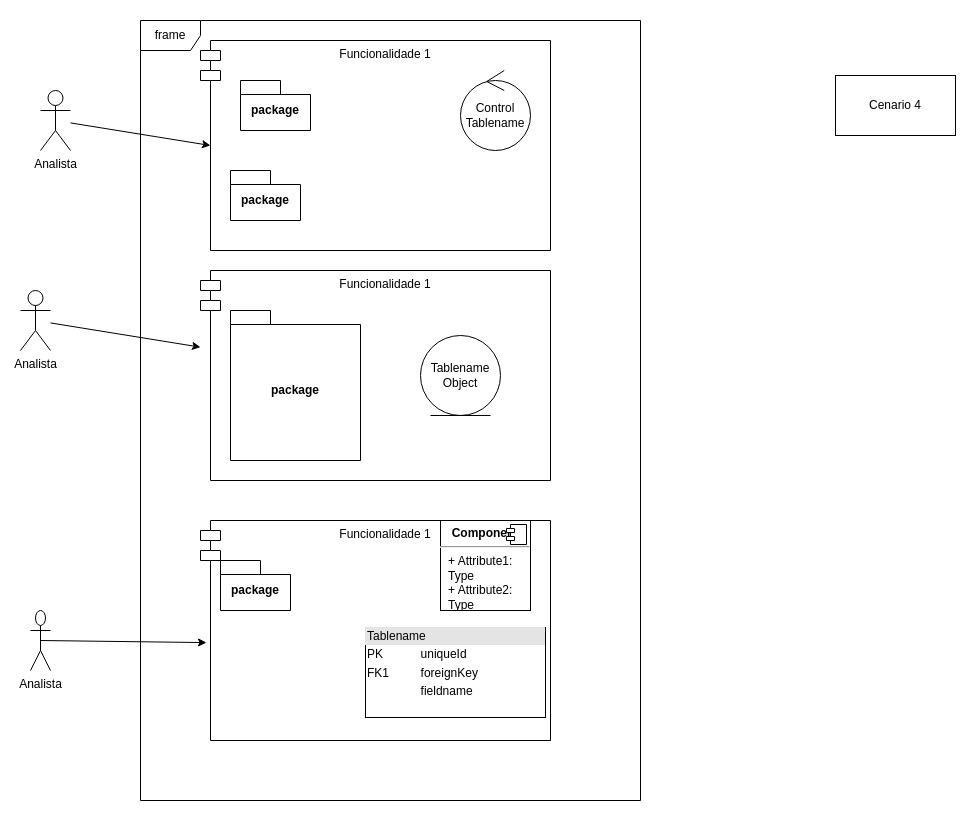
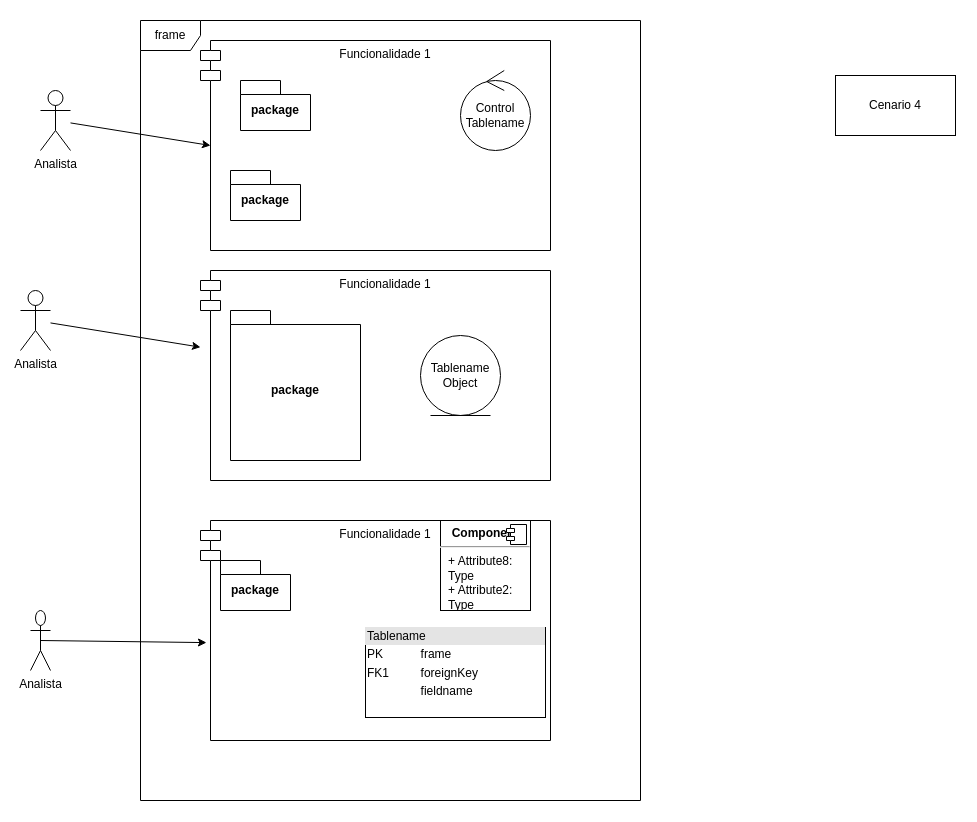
  <mxCell id="0" />
  <mxCell id="1" parent="0" />
  <mxCell id="2" value="Analista" style="shape=umlActor;verticalLabelPosition=bottom;verticalAlign=top;html=1;outlineConnect=0;" vertex="1" parent="1"><mxGeometry x="40" y="90" width="30" height="60" as="geometry" /></mxCell>
  <mxCell id="3" value="Analista" style="shape=umlActor;verticalLabelPosition=bottom;verticalAlign=top;html=1;outlineConnect=0;" vertex="1" parent="1"><mxGeometry x="20" y="290" width="30" height="60" as="geometry" /></mxCell>
  <mxCell id="4" value="Analista" style="shape=umlActor;verticalLabelPosition=bottom;verticalAlign=top;html=1;outlineConnect=0;" vertex="1" parent="1"><mxGeometry x="30" y="610" width="20" height="60" as="geometry" /></mxCell>
  <mxCell id="5" value="frame" style="shape=umlFrame;whiteSpace=wrap;html=1;pointerEvents=0;" vertex="1" parent="1"><mxGeometry x="140" y="20" width="500" height="780" as="geometry" /></mxCell>
  <mxCell id="6" value="Funcionalidade 1" style="shape=module;align=left;spacingLeft=20;align=center;verticalAlign=top;whiteSpace=wrap;html=1;" vertex="1" parent="1"><mxGeometry x="200" y="40" width="350" height="210" as="geometry" /></mxCell>
  <mxCell id="7" value="Funcionalidade 1" style="shape=module;align=left;spacingLeft=20;align=center;verticalAlign=top;whiteSpace=wrap;html=1;" vertex="1" parent="1"><mxGeometry x="200" y="520" width="350" height="220" as="geometry" /></mxCell>
  <mxCell id="8" value="Funcionalidade 1" style="shape=module;align=left;spacingLeft=20;align=center;verticalAlign=top;whiteSpace=wrap;html=1;" vertex="1" parent="1"><mxGeometry x="200" y="270" width="350" height="210" as="geometry" /></mxCell>
  <mxCell id="9" value="" style="endArrow=classic;html=1;rounded=0;" edge="1" parent="1" source="3" target="8"><mxGeometry width="50" height="50" relative="1" as="geometry"><mxPoint x="260" y="440" as="sourcePoint" /><mxPoint x="310" y="390" as="targetPoint" /></mxGeometry></mxCell>
  <mxCell id="10" value="" style="endArrow=classic;html=1;rounded=0;entryX=0;entryY=0.5;entryDx=10;entryDy=0;entryPerimeter=0;" edge="1" parent="1" source="2" target="6"><mxGeometry width="50" height="50" relative="1" as="geometry"><mxPoint x="260" y="440" as="sourcePoint" /><mxPoint x="310" y="390" as="targetPoint" /></mxGeometry></mxCell>
  <mxCell id="11" value="package" style="shape=folder;fontStyle=1;spacingTop=10;tabWidth=40;tabHeight=14;tabPosition=left;html=1;whiteSpace=wrap;" vertex="1" parent="1"><mxGeometry x="240" y="80" width="70" height="50" as="geometry" /></mxCell>
  <mxCell id="12" value="package" style="shape=folder;fontStyle=1;spacingTop=10;tabWidth=40;tabHeight=14;tabPosition=left;html=1;whiteSpace=wrap;" vertex="1" parent="1"><mxGeometry x="230" y="310" width="130" height="150" as="geometry" /></mxCell>
  <mxCell id="13" value="package" style="shape=folder;fontStyle=1;spacingTop=10;tabWidth=40;tabHeight=14;tabPosition=left;html=1;whiteSpace=wrap;" vertex="1" parent="1"><mxGeometry x="230" y="170" width="70" height="50" as="geometry" /></mxCell>
  <mxCell id="14" value="package" style="shape=folder;fontStyle=1;spacingTop=10;tabWidth=40;tabHeight=14;tabPosition=left;html=1;whiteSpace=wrap;" vertex="1" parent="1"><mxGeometry x="220" y="560" width="70" height="50" as="geometry" /></mxCell>
- <mxCell id="15" value="&lt;p style=&quot;margin:0px;margin-top:6px;text-align:center;&quot;&gt;&lt;b&gt;Component&lt;/b&gt;&lt;/p&gt;&lt;hr/&gt;&lt;p style=&quot;margin:0px;margin-left:8px;&quot;&gt;+ Attribute1: Type&lt;br/&gt;+ Attribute2: Type&lt;/p&gt;" style="align=left;overflow=fill;html=1;dropTarget=0;whiteSpace=wrap;" vertex="1" parent="1"><mxGeometry x="440" y="520" width="90" height="90" as="geometry" /></mxCell>
+ <mxCell id="15" value="&lt;p style=&quot;margin:0px;margin-top:6px;text-align:center;&quot;&gt;&lt;b&gt;Component&lt;/b&gt;&lt;/p&gt;&lt;hr/&gt;&lt;p style=&quot;margin:0px;margin-left:8px;&quot;&gt;+ Attribute8: Type&lt;br/&gt;+ Attribute2: Type&lt;/p&gt;" style="align=left;overflow=fill;html=1;dropTarget=0;whiteSpace=wrap;" vertex="1" parent="1"><mxGeometry x="440" y="520" width="90" height="90" as="geometry" /></mxCell>
  <mxCell id="16" value="" style="shape=component;jettyWidth=8;jettyHeight=4;" vertex="1" parent="15"><mxGeometry x="1" width="20" height="20" relative="1" as="geometry"><mxPoint x="-24" y="4" as="offset" /></mxGeometry></mxCell>
- <mxCell id="17" value="&lt;div style=&quot;box-sizing:border-box;width:100%;background:#e4e4e4;padding:2px;&quot;&gt;Tablename&lt;/div&gt;&lt;table style=&quot;width:100%;font-size:1em;&quot; cellpadding=&quot;2&quot; cellspacing=&quot;0&quot;&gt;&lt;tr&gt;&lt;td&gt;PK&lt;/td&gt;&lt;td&gt;uniqueId&lt;/td&gt;&lt;/tr&gt;&lt;tr&gt;&lt;td&gt;FK1&lt;/td&gt;&lt;td&gt;foreignKey&lt;/td&gt;&lt;/tr&gt;&lt;tr&gt;&lt;td&gt;&lt;/td&gt;&lt;td&gt;fieldname&lt;/td&gt;&lt;/tr&gt;&lt;/table&gt;" style="verticalAlign=top;align=left;overflow=fill;html=1;whiteSpace=wrap;" vertex="1" parent="1"><mxGeometry x="365" y="627" width="180" height="90" as="geometry" /></mxCell>
+ <mxCell id="17" value="&lt;div style=&quot;box-sizing:border-box;width:100%;background:#e4e4e4;padding:2px;&quot;&gt;Tablename&lt;/div&gt;&lt;table style=&quot;width:100%;font-size:1em;&quot; cellpadding=&quot;2&quot; cellspacing=&quot;0&quot;&gt;&lt;tr&gt;&lt;td&gt;PK&lt;/td&gt;&lt;td&gt;frame&lt;/td&gt;&lt;/tr&gt;&lt;tr&gt;&lt;td&gt;FK1&lt;/td&gt;&lt;td&gt;foreignKey&lt;/td&gt;&lt;/tr&gt;&lt;tr&gt;&lt;td&gt;&lt;/td&gt;&lt;td&gt;fieldname&lt;/td&gt;&lt;/tr&gt;&lt;/table&gt;" style="verticalAlign=top;align=left;overflow=fill;html=1;whiteSpace=wrap;" vertex="1" parent="1"><mxGeometry x="365" y="627" width="180" height="90" as="geometry" /></mxCell>
  <mxCell id="18" value="Control Tablename" style="ellipse;shape=umlControl;whiteSpace=wrap;html=1;" vertex="1" parent="1"><mxGeometry x="460" y="70" width="70" height="80" as="geometry" /></mxCell>
  <mxCell id="19" value="Tablename Object" style="ellipse;shape=umlEntity;whiteSpace=wrap;html=1;" vertex="1" parent="1"><mxGeometry x="420" y="335" width="80" height="80" as="geometry" /></mxCell>
  <mxCell id="20" value="" style="endArrow=classic;html=1;rounded=0;exitX=0.5;exitY=0.5;exitDx=0;exitDy=0;exitPerimeter=0;entryX=0.017;entryY=0.555;entryDx=0;entryDy=0;entryPerimeter=0;" edge="1" parent="1" source="4" target="7"><mxGeometry width="50" height="50" relative="1" as="geometry"><mxPoint x="260" y="440" as="sourcePoint" /><mxPoint x="310" y="390" as="targetPoint" /></mxGeometry></mxCell>
  <mxCell id="21" value="Cenario 4" style="rounded=0;whiteSpace=wrap;html=1;" vertex="1" parent="1"><mxGeometry x="835" y="75" width="120" height="60" as="geometry" /></mxCell>
